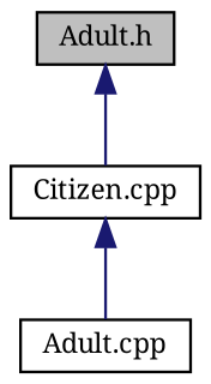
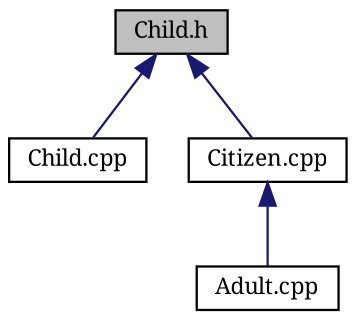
  digraph {
    fontname="Noto Serif"
    node [color=black fillcolor=white fontname="Noto Serif" fontsize=10 shape=record style=filled]
    edge [color=midnightblue dir=back fontname="Noto Serif" fontsize=10 labelfontname=Helvetica labelfontsize=10 style=solid]
-   n1 [fillcolor=grey75 fontcolor=black height=0.2 label="Adult.h" width=0.4]
+   n1 [fillcolor=grey75 fontcolor=black height=0.2 label="Child.h" width=0.4]
+   n2 [height=0.2 label="Child.cpp" width=0.4]
    n3 [height=0.2 label="Citizen.cpp" width=0.4]
    n4 [height=0.2 label="Adult.cpp" width=0.4]
+   n1 -> n2
    n1 -> n3
    n3 -> n4
  }
